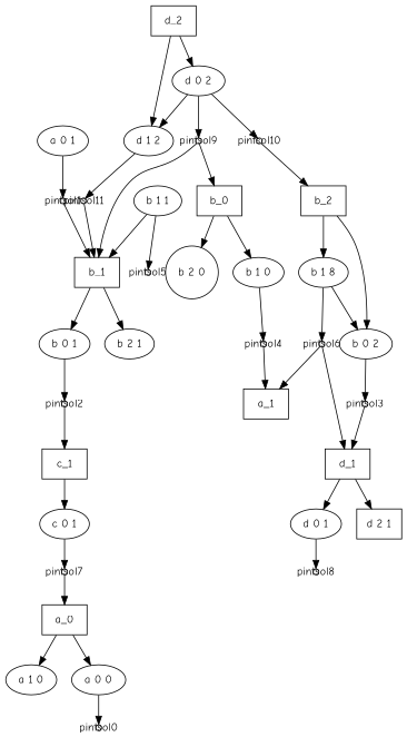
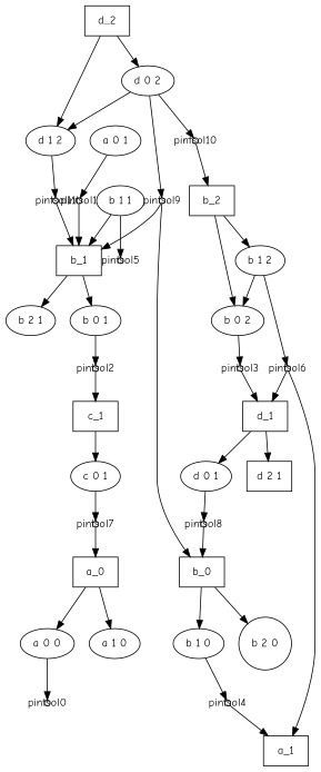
  digraph {
    fontname="Comic Neue"
    node [fontname="Comic Neue"]
    edge [fontname="Comic Neue"]
    a_0 [shape=box]
    n2 [label="a 1 0"]
    n3 [label="a 0 0"]
    pintsol0 [fixedsize=true height=0.1 shape=circle width=0.1]
    a_1 [shape=box]
    n6 [label="a 0 1"]
    pintsol1 [fixedsize=true height=0.1 shape=circle width=0.1]
    b_1 [shape=box]
    b_0 [shape=box]
    n10 [label="b 2 0" shape=circle]
    n11 [label="b 1 0"]
    pintsol4 [fixedsize=true height=0.1 shape=circle width=0.1]
    n13 [label="b 2 1"]
    n14 [label="b 0 1"]
    pintsol2 [fixedsize=true height=0.1 shape=circle width=0.1]
    n16 [label="b 1 1"]
    pintsol5 [fixedsize=true height=0.1 shape=circle width=0.1]
    c_1 [shape=box]
    b_2 [shape=box]
    n20 [label="b 0 2"]
-   n21 [label="b 1 8"]
+   n21 [label="b 1 2"]
    pintsol3 [fixedsize=true height=0.1 shape=circle width=0.1]
    pintsol6 [fixedsize=true height=0.1 shape=circle width=0.1]
    d_1 [shape=box]
    n25 [label="c 0 1"]
    pintsol7 [fixedsize=true height=0.1 shape=circle width=0.1]
    n27 [label="d 2 1" shape=box]
    n28 [label="d 0 1"]
    pintsol8 [fixedsize=true height=0.1 shape=circle width=0.1]
    d_2 [shape=box]
    n31 [label="d 1 2"]
    n32 [label="d 0 2"]
    pintsol11 [fixedsize=true height=0.1 shape=circle width=0.1]
    pintsol9 [fixedsize=true height=0.1 shape=circle width=0.1]
    pintsol10 [fixedsize=true height=0.1 shape=circle width=0.1]
    a_0 -> n2
    a_0 -> n3
    n3 -> pintsol0
    n6 -> pintsol1
    pintsol1 -> b_1
    b_1 -> n13
    b_1 -> n14
    b_0 -> n10
    b_0 -> n11
    n11 -> pintsol4
    pintsol4 -> a_1
    n14 -> pintsol2
    pintsol2 -> c_1
    n16 -> b_1
    n16 -> pintsol5
    c_1 -> n25
    b_2 -> n20
    b_2 -> n21
    n20 -> pintsol3
    n21 -> n20
    n21 -> pintsol6
    pintsol3 -> d_1
    pintsol6 -> a_1
    pintsol6 -> d_1
    d_1 -> n27
    d_1 -> n28
    n25 -> pintsol7
    pintsol7 -> a_0
    n28 -> pintsol8
+   pintsol8 -> b_0
    d_2 -> n31
    d_2 -> n32
    n31 -> pintsol11
    n32 -> n31
    n32 -> pintsol9
    n32 -> pintsol10
    pintsol11 -> b_1
    pintsol9 -> b_1
    pintsol9 -> b_0
    pintsol10 -> b_2
  }
